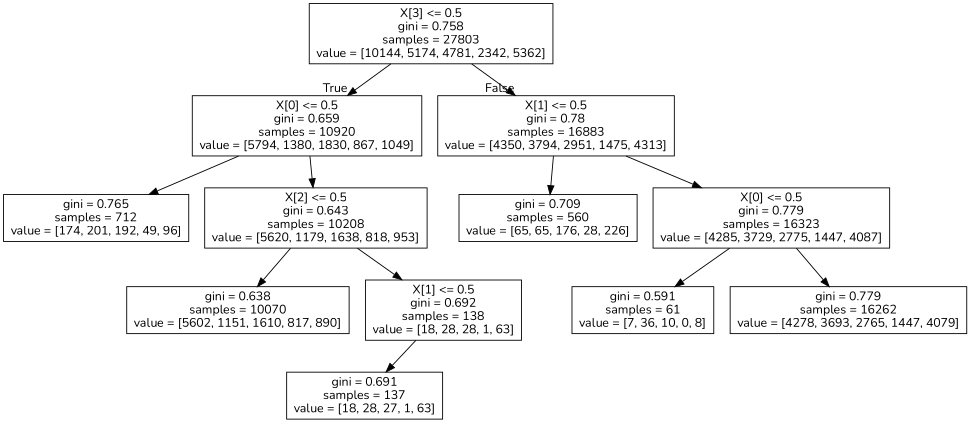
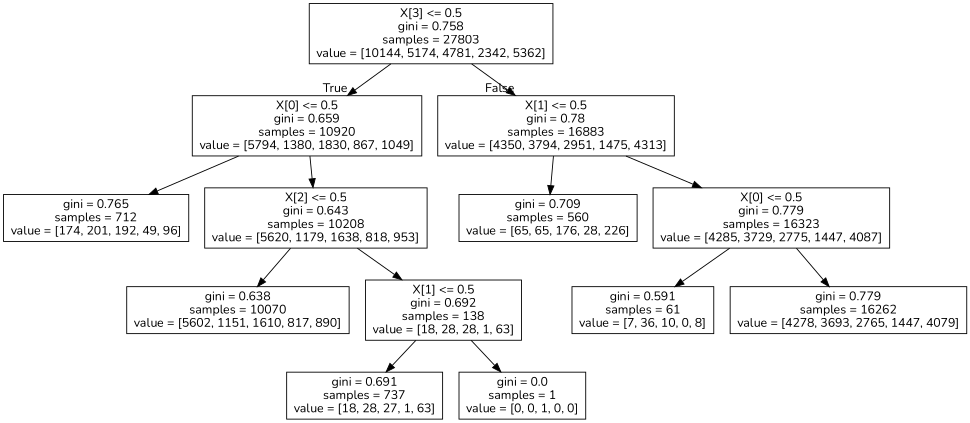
  digraph {
    fontname=Nunito
    node [fontname=Nunito shape=box]
    edge [fontname=Nunito]
    n1 [label="X[3] <= 0.5\ngini = 0.758\nsamples = 27803\nvalue = [10144, 5174, 4781, 2342, 5362]"]
    n2 [label="X[0] <= 0.5\ngini = 0.659\nsamples = 10920\nvalue = [5794, 1380, 1830, 867, 1049]"]
    n3 [label="X[1] <= 0.5\ngini = 0.78\nsamples = 16883\nvalue = [4350, 3794, 2951, 1475, 4313]"]
    n4 [label="gini = 0.765\nsamples = 712\nvalue = [174, 201, 192, 49, 96]"]
    n5 [label="X[2] <= 0.5\ngini = 0.643\nsamples = 10208\nvalue = [5620, 1179, 1638, 818, 953]"]
    n6 [label="gini = 0.709\nsamples = 560\nvalue = [65, 65, 176, 28, 226]"]
    n7 [label="X[0] <= 0.5\ngini = 0.779\nsamples = 16323\nvalue = [4285, 3729, 2775, 1447, 4087]"]
    n8 [label="gini = 0.638\nsamples = 10070\nvalue = [5602, 1151, 1610, 817, 890]"]
    n9 [label="X[1] <= 0.5\ngini = 0.692\nsamples = 138\nvalue = [18, 28, 28, 1, 63]"]
-   n10 [label="gini = 0.691\nsamples = 137\nvalue = [18, 28, 27, 1, 63]"]
+   n10 [label="gini = 0.691\nsamples = 737\nvalue = [18, 28, 27, 1, 63]"]
+   n11 [label="gini = 0.0\nsamples = 1\nvalue = [0, 0, 1, 0, 0]"]
    n12 [label="gini = 0.591\nsamples = 61\nvalue = [7, 36, 10, 0, 8]"]
    n13 [label="gini = 0.779\nsamples = 16262\nvalue = [4278, 3693, 2765, 1447, 4079]"]
    n1 -> n2 [headlabel=True labelangle=45 labeldistance=2.5]
    n1 -> n3 [headlabel=False labelangle=-45 labeldistance=2.5]
    n2 -> n4
    n2 -> n5
    n3 -> n6
    n3 -> n7
    n5 -> n8
    n5 -> n9
    n7 -> n12
    n7 -> n13
    n9 -> n10
+   n9 -> n11
  }
